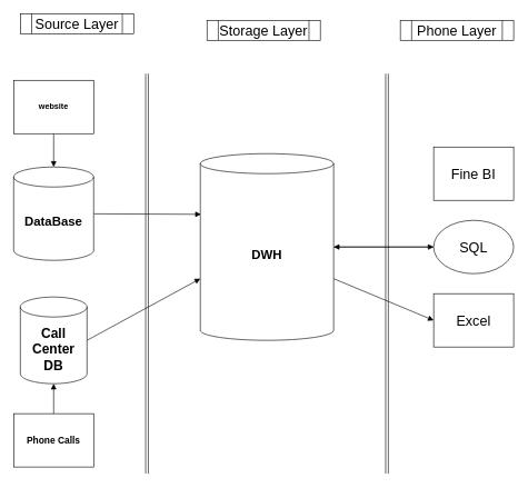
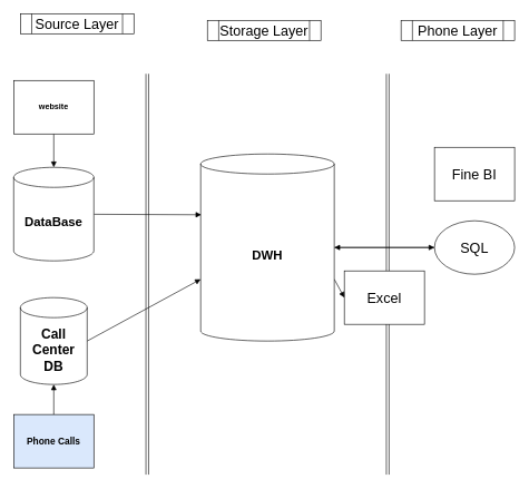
  <mxCell id="0" />
  <mxCell id="1" parent="0" />
  <mxCell id="2" style="edgeStyle=orthogonalEdgeStyle;rounded=0;orthogonalLoop=1;jettySize=auto;html=1;entryX=0.5;entryY=0;entryDx=0;entryDy=0;entryPerimeter=0;fontSize=20;startArrow=none;startFill=0;endArrow=block;endFill=1;" edge="1" parent="1" source="3" target="9"><mxGeometry relative="1" as="geometry" /></mxCell>
  <mxCell id="3" value="website" style="rounded=0;whiteSpace=wrap;html=1;fontStyle=1" vertex="1" parent="1"><mxGeometry x="20" y="120" width="120" height="80" as="geometry" /></mxCell>
  <mxCell id="4" value="" style="shape=link;html=1;rounded=0;" edge="1" parent="1"><mxGeometry width="100" relative="1" as="geometry"><mxPoint x="220" y="110" as="sourcePoint" /><mxPoint x="220" y="710" as="targetPoint" /></mxGeometry></mxCell>
  <mxCell id="5" value="" style="shape=link;html=1;rounded=0;" edge="1" parent="1"><mxGeometry width="100" relative="1" as="geometry"><mxPoint x="580" y="110" as="sourcePoint" /><mxPoint x="580" y="710" as="targetPoint" /></mxGeometry></mxCell>
  <mxCell id="6" value="Fine BI" style="rounded=0;whiteSpace=wrap;html=1;fontSize=21;" vertex="1" parent="1"><mxGeometry x="650" y="220" width="120" height="80" as="geometry" /></mxCell>
- <mxCell id="7" value="Excel" style="rounded=0;whiteSpace=wrap;html=1;fontSize=21;" vertex="1" parent="1"><mxGeometry x="650" y="440" width="120" height="80" as="geometry" /></mxCell>
+ <mxCell id="7" value="Excel" style="rounded=0;whiteSpace=wrap;html=1;fontSize=21;" vertex="1" parent="1"><mxGeometry x="515" y="405" width="120" height="80" as="geometry" /></mxCell>
  <mxCell id="8" style="rounded=0;orthogonalLoop=1;jettySize=auto;html=1;entryX=0.005;entryY=0.325;entryDx=0;entryDy=0;entryPerimeter=0;fontSize=20;startArrow=none;startFill=0;endArrow=block;endFill=1;" edge="1" parent="1" source="9" target="15"><mxGeometry relative="1" as="geometry" /></mxCell>
  <mxCell id="9" value="&lt;b&gt;&lt;font style=&quot;&quot;&gt;&lt;font style=&quot;font-size: 19px;&quot;&gt;DataBase&lt;/font&gt;&lt;br&gt;&lt;/font&gt;&lt;/b&gt;" style="shape=cylinder3;whiteSpace=wrap;html=1;boundedLbl=1;backgroundOutline=1;size=15;" vertex="1" parent="1"><mxGeometry x="20" y="250" width="120" height="140" as="geometry" /></mxCell>
  <mxCell id="10" style="rounded=0;orthogonalLoop=1;jettySize=auto;html=1;entryX=0;entryY=0;entryDx=0;entryDy=187.5;entryPerimeter=0;fontSize=20;startArrow=none;startFill=0;endArrow=block;endFill=1;exitX=1;exitY=0.5;exitDx=0;exitDy=0;exitPerimeter=0;" edge="1" parent="1" source="11" target="15"><mxGeometry relative="1" as="geometry" /></mxCell>
  <mxCell id="11" value="&lt;b style=&quot;font-size: 20px;&quot;&gt;&lt;font style=&quot;font-size: 20px;&quot;&gt;Call Center&lt;br&gt;DB&lt;br&gt;&lt;/font&gt;&lt;/b&gt;" style="shape=cylinder3;whiteSpace=wrap;html=1;boundedLbl=1;backgroundOutline=1;size=15;" vertex="1" parent="1"><mxGeometry x="30" y="445" width="100" height="130" as="geometry" /></mxCell>
  <mxCell id="12" style="edgeStyle=none;rounded=0;orthogonalLoop=1;jettySize=auto;html=1;fontSize=14;startArrow=none;startFill=0;endArrow=block;endFill=1;" edge="1" parent="1" source="15" target="18"><mxGeometry relative="1" as="geometry" /></mxCell>
  <mxCell id="13" style="edgeStyle=none;rounded=0;orthogonalLoop=1;jettySize=auto;html=1;entryX=0;entryY=0.5;entryDx=0;entryDy=0;fontSize=14;startArrow=block;startFill=1;endArrow=none;endFill=0;" edge="1" parent="1" source="15"><mxGeometry relative="1" as="geometry"><mxPoint x="650" y="370" as="targetPoint" /></mxGeometry></mxCell>
  <mxCell id="14" style="edgeStyle=none;rounded=0;orthogonalLoop=1;jettySize=auto;html=1;exitX=1;exitY=0;exitDx=0;exitDy=187.5;exitPerimeter=0;entryX=0;entryY=0.5;entryDx=0;entryDy=0;fontSize=14;startArrow=none;startFill=0;endArrow=block;endFill=1;" edge="1" parent="1" source="15" target="7"><mxGeometry relative="1" as="geometry" /></mxCell>
  <mxCell id="15" value="&lt;b&gt;&lt;font style=&quot;&quot;&gt;&lt;font style=&quot;font-size: 19px;&quot;&gt;DWH&lt;/font&gt;&lt;br&gt;&lt;/font&gt;&lt;/b&gt;" style="shape=cylinder3;whiteSpace=wrap;html=1;boundedLbl=1;backgroundOutline=1;size=15;" vertex="1" parent="1"><mxGeometry x="300" y="230" width="200" height="280" as="geometry" /></mxCell>
  <mxCell id="16" style="edgeStyle=none;rounded=0;orthogonalLoop=1;jettySize=auto;html=1;entryX=0.5;entryY=1;entryDx=0;entryDy=0;entryPerimeter=0;fontSize=21;startArrow=none;startFill=0;endArrow=block;endFill=1;" edge="1" parent="1" source="17" target="11"><mxGeometry relative="1" as="geometry" /></mxCell>
- <mxCell id="17" value="Phone Calls" style="rounded=0;whiteSpace=wrap;html=1;fontStyle=1;fontSize=14;" vertex="1" parent="1"><mxGeometry x="20" y="620" width="120" height="80" as="geometry" /></mxCell>
+ <mxCell id="17" value="Phone Calls" style="rounded=0;whiteSpace=wrap;html=1;fontStyle=1;fontSize=14;fillColor=#dae8fc;" vertex="1" parent="1"><mxGeometry x="20" y="620" width="120" height="80" as="geometry" /></mxCell>
  <mxCell id="18" value="SQL" style="ellipse;whiteSpace=wrap;html=1;fontSize=21;" vertex="1" parent="1"><mxGeometry x="650" y="330" width="120" height="80" as="geometry" /></mxCell>
  <mxCell id="19" value="Source Layer" style="shape=process;whiteSpace=wrap;html=1;backgroundOutline=1;fontSize=21;" vertex="1" parent="1"><mxGeometry x="30" y="20" width="170" height="30" as="geometry" /></mxCell>
  <mxCell id="20" value="Storage Layer" style="shape=process;whiteSpace=wrap;html=1;backgroundOutline=1;fontSize=21;" vertex="1" parent="1"><mxGeometry x="310" y="30" width="170" height="30" as="geometry" /></mxCell>
  <mxCell id="21" value="Phone Layer" style="shape=process;whiteSpace=wrap;html=1;backgroundOutline=1;fontSize=21;" vertex="1" parent="1"><mxGeometry x="600" y="30" width="170" height="30" as="geometry" /></mxCell>
